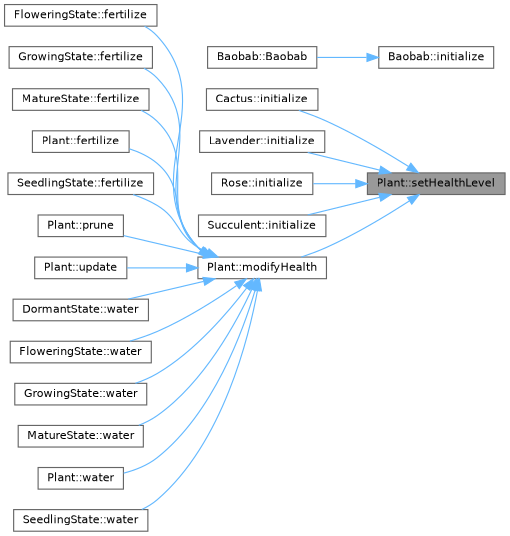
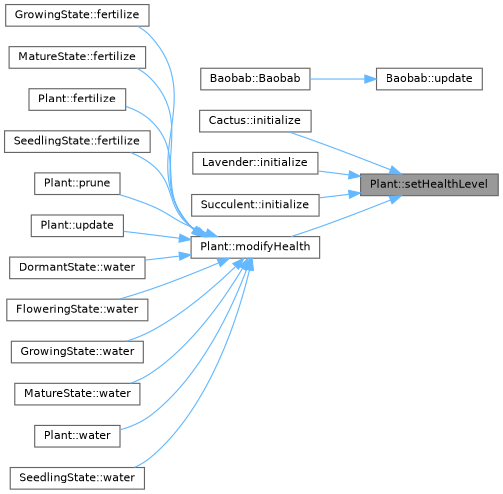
  digraph {
    rankdir=RL
    node [color=grey40 fillcolor=white fontname=Helvetica fontsize=10 shape=box style=filled]
    edge [color=steelblue1 dir=back fontname=Helvetica fontsize=10 labelfontname=Helvetica labelfontsize=10 style=solid]
    n1 [color=gray40 fillcolor=grey60 fontcolor=black height=0.2 label="Plant::setHealthLevel" width=0.4]
    n2 [height=0.2 label="Cactus::initialize" width=0.4]
    n3 [height=0.2 label="Lavender::initialize" width=0.4]
-   n4 [height=0.2 label="Rose::initialize" width=0.4]
    n5 [height=0.2 label="Succulent::initialize" width=0.4]
    n6 [height=0.2 label="Plant::modifyHealth" width=0.4]
-   n7 [height=0.2 label="Baobab::initialize" width=0.4]
+   n7 [height=0.2 label="Baobab::update" width=0.4]
    n8 [height=0.2 label="Baobab::Baobab" width=0.4]
-   n9 [height=0.2 label="FloweringState::fertilize" width=0.4]
    n10 [height=0.2 label="GrowingState::fertilize" width=0.4]
    n11 [height=0.2 label="MatureState::fertilize" width=0.4]
    n12 [height=0.2 label="Plant::fertilize" width=0.4]
    n13 [height=0.2 label="SeedlingState::fertilize" width=0.4]
    n14 [height=0.2 label="Plant::prune" width=0.4]
    n15 [height=0.2 label="Plant::update" width=0.4]
    n16 [height=0.2 label="DormantState::water" width=0.4]
    n17 [height=0.2 label="FloweringState::water" width=0.4]
    n18 [height=0.2 label="GrowingState::water" width=0.4]
    n19 [height=0.2 label="MatureState::water" width=0.4]
    n20 [height=0.2 label="Plant::water" width=0.4]
    n21 [height=0.2 label="SeedlingState::water" width=0.4]
    n1 -> n2
    n1 -> n3
-   n1 -> n4
    n1 -> n5
    n1 -> n6
-   n6 -> n9
    n6 -> n10
    n6 -> n11
    n6 -> n12
    n6 -> n13
    n6 -> n14
    n6 -> n15
    n6 -> n16
    n6 -> n17
    n6 -> n18
    n6 -> n19
    n6 -> n20
    n6 -> n21
    n7 -> n8
  }
